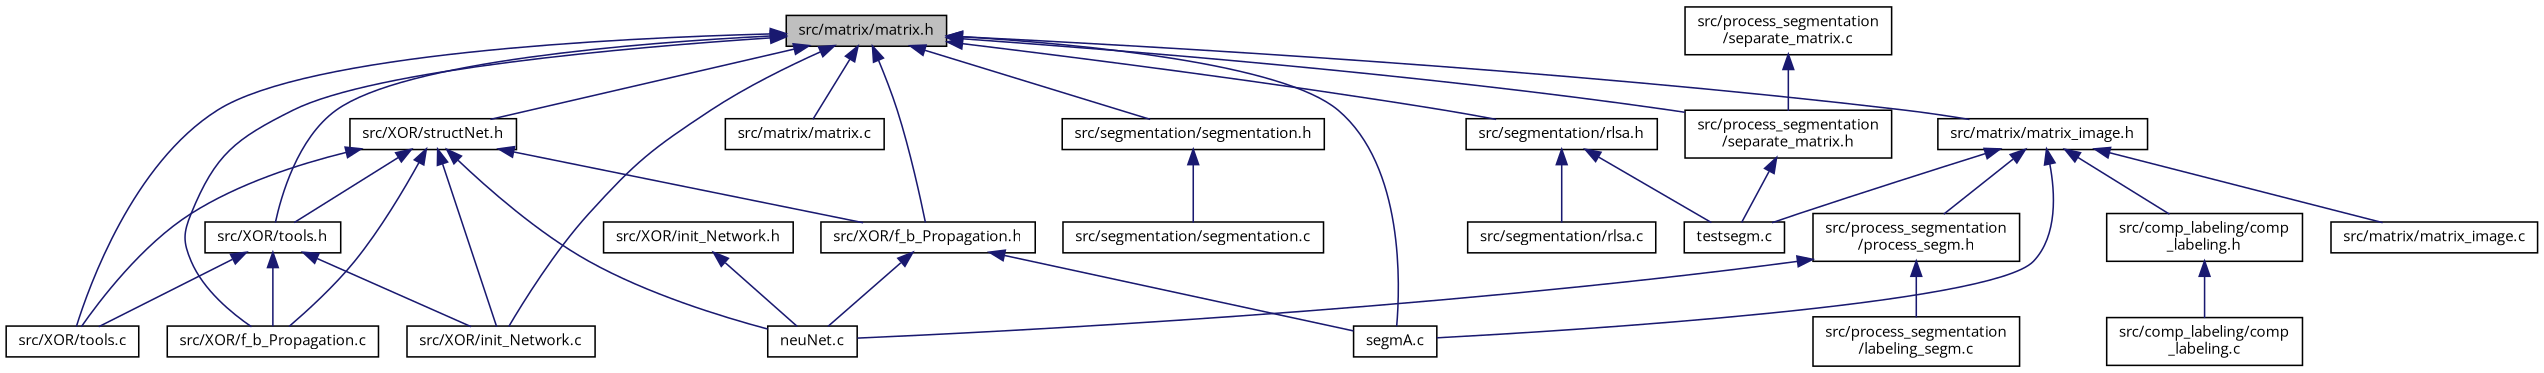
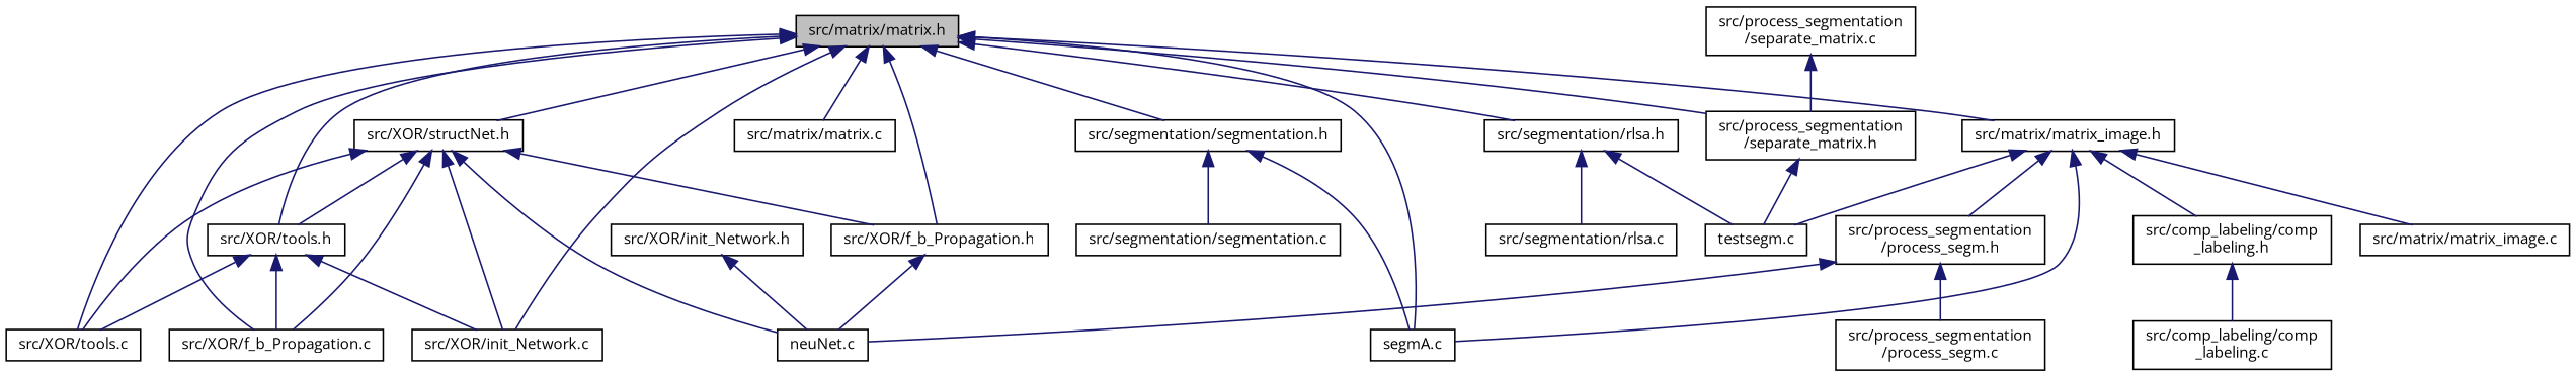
  digraph {
    fontname="Open Sans"
    node [color=black fillcolor=white fontname="Open Sans" fontsize=10 shape=record style=filled]
    edge [color=midnightblue dir=back fontname="Open Sans" fontsize=10 labelfontname=Helvetica labelfontsize=10 style=solid]
    n1 [fillcolor=grey75 fontcolor=black height=0.2 label="src/matrix/matrix.h" width=0.4]
    n2 [height=0.2 label="src/XOR/f_b_Propagation.h" width=0.4]
    n3 [height=0.2 label="src/XOR/structNet.h" width=0.4]
    n4 [height=0.2 label="src/XOR/f_b_Propagation.c" width=0.4]
    n5 [height=0.2 label="src/XOR/tools.h" width=0.4]
    n6 [height=0.2 label="src/XOR/init_Network.c" width=0.4]
    n7 [height=0.2 label="src/XOR/tools.c" width=0.4]
    n8 [height=0.2 label="segmA.c" width=0.4]
    n9 [height=0.2 label="src/matrix/matrix_image.h" width=0.4]
    n10 [height=0.2 label="src/matrix/matrix.c" width=0.4]
    n11 [height=0.2 label="src/process_segmentation\l/separate_matrix.h" width=0.4]
    n12 [height=0.2 label="src/segmentation/rlsa.h" width=0.4]
    n13 [height=0.2 label="src/segmentation/segmentation.h" width=0.4]
    n14 [height=0.2 label="neuNet.c" width=0.4]
    n15 [height=0.2 label="src/comp_labeling/comp\l_labeling.h" width=0.4]
    n16 [height=0.2 label="testsegm.c" width=0.4]
    n17 [height=0.2 label="src/matrix/matrix_image.c" width=0.4]
    n18 [height=0.2 label="src/process_segmentation\l/process_segm.h" width=0.4]
    n19 [height=0.2 label="src/segmentation/rlsa.c" width=0.4]
    n20 [height=0.2 label="src/segmentation/segmentation.c" width=0.4]
    n21 [height=0.2 label="src/XOR/init_Network.h" width=0.4]
    n22 [height=0.2 label="src/comp_labeling/comp\l_labeling.c" width=0.4]
-   n23 [height=0.2 label="src/process_segmentation\l/labeling_segm.c" width=0.4]
+   n23 [height=0.2 label="src/process_segmentation\l/process_segm.c" width=0.4]
    n24 [height=0.2 label="src/process_segmentation\l/separate_matrix.c" width=0.4]
    n1 -> n2
    n1 -> n3
    n1 -> n4
    n1 -> n5
    n1 -> n6
    n1 -> n7
    n1 -> n8
    n1 -> n9
    n1 -> n10
    n1 -> n11
    n1 -> n12
    n1 -> n13
    n2 -> n14
    n3 -> n2
    n3 -> n4
    n3 -> n5
    n3 -> n6
    n3 -> n7
    n3 -> n14
    n5 -> n4
    n5 -> n6
    n5 -> n7
    n9 -> n8
    n9 -> n15
    n9 -> n16
    n9 -> n17
    n9 -> n18
    n11 -> n16
    n12 -> n16
    n12 -> n19
-   n2 -> n8
+   n13 -> n8
    n13 -> n20
    n15 -> n22
    n18 -> n14
    n18 -> n23
    n21 -> n14
    n24 -> n11
  }
